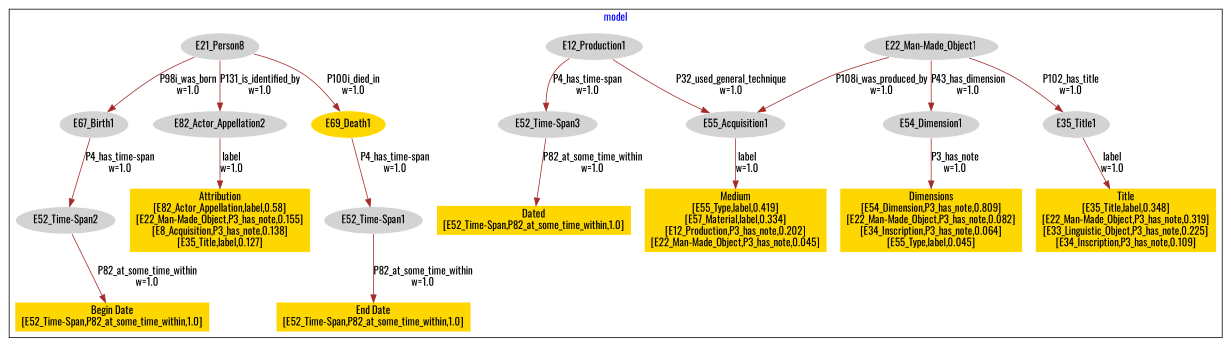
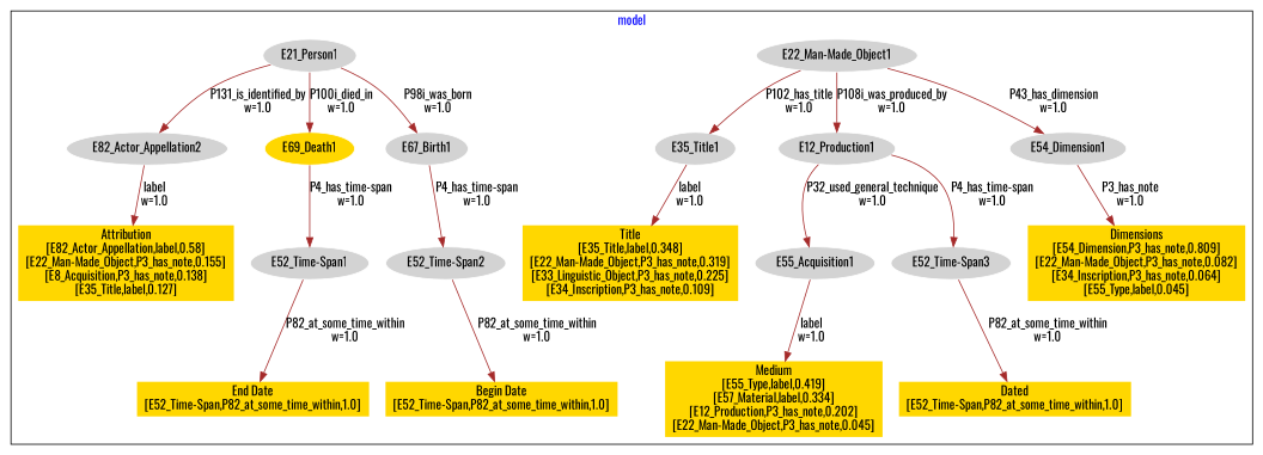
  digraph {
    fontcolor=blue
    fontname=Oswald
    remincross=true
    node [color=white fillcolor=lightgray fontname=Oswald style=filled]
    edge [color=brown fontcolor=black fontname=Oswald]
    n1 [label=E55_Acquisition1]
    n2 [fillcolor=gold label="Medium\n[E55_Type,label,0.419]\n[E57_Material,label,0.334]\n[E12_Production,P3_has_note,0.202]\n[E22_Man-Made_Object,P3_has_note,0.045]" shape=plaintext color=""]
    n3 [label=E35_Title1]
    n4 [fillcolor=gold label="Title\n[E35_Title,label,0.348]\n[E22_Man-Made_Object,P3_has_note,0.319]\n[E33_Linguistic_Object,P3_has_note,0.225]\n[E34_Inscription,P3_has_note,0.109]" shape=plaintext color=""]
    n5 [label="E22_Man-Made_Object1"]
    n6 [label=E12_Production1]
    n7 [label="E52_Time-Span3"]
    n8 [fillcolor=gold label="Dated\n[E52_Time-Span,P82_at_some_time_within,1.0]" shape=plaintext color=""]
    n9 [label=E82_Actor_Appellation2]
    n10 [fillcolor=gold label="Attribution\n[E82_Actor_Appellation,label,0.58]\n[E22_Man-Made_Object,P3_has_note,0.155]\n[E8_Acquisition,P3_has_note,0.138]\n[E35_Title,label,0.127]" shape=plaintext color=""]
-   n11 [label=E21_Person8]
+   n11 [label=E21_Person1]
    n12 [label="E52_Time-Span1"]
    n13 [fillcolor=gold label="End Date\n[E52_Time-Span,P82_at_some_time_within,1.0]" shape=plaintext color=""]
    n14 [fillcolor=gold label=E69_Death1]
    n15 [label=E54_Dimension1]
    n16 [fillcolor=gold label="Dimensions\n[E54_Dimension,P3_has_note,0.809]\n[E22_Man-Made_Object,P3_has_note,0.082]\n[E34_Inscription,P3_has_note,0.064]\n[E55_Type,label,0.045]" shape=plaintext color=""]
    n17 [label="E52_Time-Span2"]
    n18 [fillcolor=gold label="Begin Date\n[E52_Time-Span,P82_at_some_time_within,1.0]" shape=plaintext color=""]
    n19 [label=E67_Birth1]
    subgraph cluster_1 {
      label=model
      n1
      n2
      n3
      n4
      n5
      n6
      n7
      n8
      n9
      n10
      n11
      n12
      n13
      n14
      n15
      n16
      n17
      n18
      n19
    }
    n1 -> n2 [label="label\nw=1.0"]
    n3 -> n4 [label="label\nw=1.0"]
    n5 -> n3 [label="P102_has_title\nw=1.0"]
-   n5 -> n1 [label="P108i_was_produced_by\nw=1.0"]
+   n5 -> n6 [label="P108i_was_produced_by\nw=1.0"]
    n5 -> n15 [label="P43_has_dimension\nw=1.0"]
    n6 -> n1 [label="P32_used_general_technique\nw=1.0"]
    n6 -> n7 [label="P4_has_time-span\nw=1.0"]
    n7 -> n8 [label="P82_at_some_time_within\nw=1.0"]
    n9 -> n10 [label="label\nw=1.0"]
    n11 -> n9 [label="P131_is_identified_by\nw=1.0"]
    n11 -> n14 [label="P100i_died_in\nw=1.0"]
    n11 -> n19 [label="P98i_was_born\nw=1.0"]
    n12 -> n13 [label="P82_at_some_time_within\nw=1.0"]
    n14 -> n12 [label="P4_has_time-span\nw=1.0"]
    n15 -> n16 [label="P3_has_note\nw=1.0"]
    n17 -> n18 [label="P82_at_some_time_within\nw=1.0"]
    n19 -> n17 [label="P4_has_time-span\nw=1.0"]
  }
